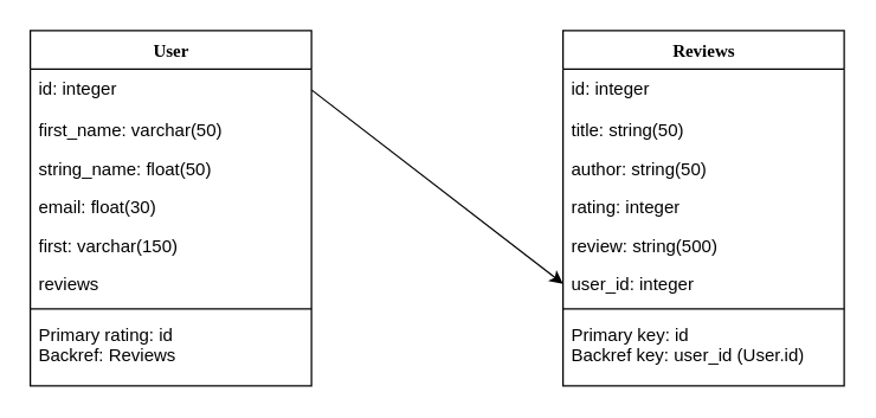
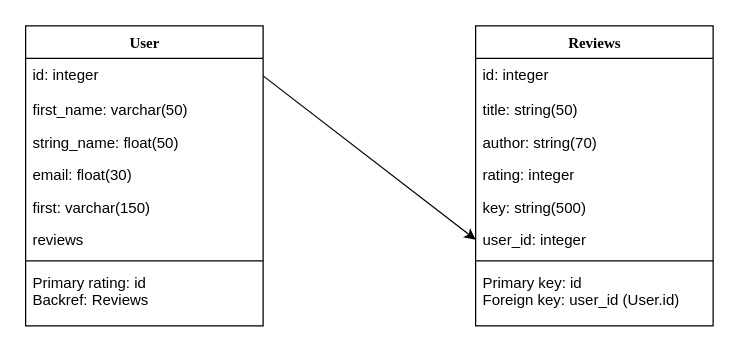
  <mxCell id="0" />
  <mxCell id="1" parent="0" />
  <mxCell id="2" value="Reviews" style="swimlane;html=1;fontStyle=1;align=center;verticalAlign=top;childLayout=stackLayout;horizontal=1;startSize=26;horizontalStack=0;resizeParent=1;resizeLast=0;collapsible=1;marginBottom=0;swimlaneFillColor=#ffffff;rounded=0;shadow=0;comic=0;labelBackgroundColor=none;strokeWidth=1;fillColor=none;fontFamily=Verdana;fontSize=12;strokeColor=#000000;swimlaneLine=1;" parent="1" vertex="1"><mxGeometry x="380" y="20" width="190" height="240" as="geometry" /></mxCell>
  <mxCell id="3" value="id: integer" style="text;html=1;strokeColor=none;fillColor=none;align=left;verticalAlign=top;spacingLeft=4;spacingRight=4;whiteSpace=wrap;overflow=hidden;rotatable=0;points=[[0,0.5],[1,0.5]];portConstraint=eastwest;" parent="2" vertex="1"><mxGeometry y="26" width="190" height="28" as="geometry" /></mxCell>
  <mxCell id="4" value="title: string(50)" style="text;html=1;strokeColor=none;fillColor=none;align=left;verticalAlign=top;spacingLeft=4;spacingRight=4;whiteSpace=wrap;overflow=hidden;rotatable=0;points=[[0,0.5],[1,0.5]];portConstraint=eastwest;" parent="2" vertex="1"><mxGeometry y="54" width="190" height="26" as="geometry" /></mxCell>
- <mxCell id="5" value="author: string(50)" style="text;html=1;strokeColor=none;fillColor=none;align=left;verticalAlign=top;spacingLeft=4;spacingRight=4;whiteSpace=wrap;overflow=hidden;rotatable=0;points=[[0,0.5],[1,0.5]];portConstraint=eastwest;" parent="2" vertex="1"><mxGeometry y="80" width="190" height="26" as="geometry" /></mxCell>
+ <mxCell id="5" value="author: string(70)" style="text;html=1;strokeColor=none;fillColor=none;align=left;verticalAlign=top;spacingLeft=4;spacingRight=4;whiteSpace=wrap;overflow=hidden;rotatable=0;points=[[0,0.5],[1,0.5]];portConstraint=eastwest;" parent="2" vertex="1"><mxGeometry y="80" width="190" height="26" as="geometry" /></mxCell>
  <mxCell id="6" value="rating: integer" style="text;html=1;strokeColor=none;fillColor=none;align=left;verticalAlign=top;spacingLeft=4;spacingRight=4;whiteSpace=wrap;overflow=hidden;rotatable=0;points=[[0,0.5],[1,0.5]];portConstraint=eastwest;" parent="2" vertex="1"><mxGeometry y="106" width="190" height="26" as="geometry" /></mxCell>
- <mxCell id="7" value="review: string(500)" style="text;html=1;strokeColor=none;fillColor=none;align=left;verticalAlign=top;spacingLeft=4;spacingRight=4;whiteSpace=wrap;overflow=hidden;rotatable=0;points=[[0,0.5],[1,0.5]];portConstraint=eastwest;" parent="2" vertex="1"><mxGeometry y="132" width="190" height="26" as="geometry" /></mxCell>
+ <mxCell id="7" value="key: string(500)" style="text;html=1;strokeColor=none;fillColor=none;align=left;verticalAlign=top;spacingLeft=4;spacingRight=4;whiteSpace=wrap;overflow=hidden;rotatable=0;points=[[0,0.5],[1,0.5]];portConstraint=eastwest;" parent="2" vertex="1"><mxGeometry y="132" width="190" height="26" as="geometry" /></mxCell>
  <mxCell id="8" value="user_id: integer" style="text;html=1;strokeColor=none;fillColor=none;align=left;verticalAlign=top;spacingLeft=4;spacingRight=4;whiteSpace=wrap;overflow=hidden;rotatable=0;points=[[0,0.5],[1,0.5]];portConstraint=eastwest;" parent="2" vertex="1"><mxGeometry y="158" width="190" height="26" as="geometry" /></mxCell>
  <mxCell id="9" value="" style="line;html=1;strokeWidth=1;fillColor=none;align=left;verticalAlign=middle;spacingTop=-1;spacingLeft=3;spacingRight=3;rotatable=0;labelPosition=right;points=[];portConstraint=eastwest;" parent="2" vertex="1"><mxGeometry y="184" width="190" height="8" as="geometry" /></mxCell>
- <mxCell id="10" value="Primary key: id&lt;br&gt;Backref key: user_id (User.id)" style="text;html=1;strokeColor=none;fillColor=none;align=left;verticalAlign=top;spacingLeft=4;spacingRight=4;whiteSpace=wrap;overflow=hidden;rotatable=0;points=[[0,0.5],[1,0.5]];portConstraint=eastwest;" parent="2" vertex="1"><mxGeometry y="192" width="190" height="48" as="geometry" /></mxCell>
+ <mxCell id="10" value="Primary key: id&lt;br&gt;Foreign key: user_id (User.id)" style="text;html=1;strokeColor=none;fillColor=none;align=left;verticalAlign=top;spacingLeft=4;spacingRight=4;whiteSpace=wrap;overflow=hidden;rotatable=0;points=[[0,0.5],[1,0.5]];portConstraint=eastwest;" parent="2" vertex="1"><mxGeometry y="192" width="190" height="48" as="geometry" /></mxCell>
  <mxCell id="11" value="" style="endArrow=classic;html=1;exitX=1;exitY=0.5;exitDx=0;exitDy=0;entryX=0;entryY=0.5;entryDx=0;entryDy=0;" parent="1" source="13" target="8" edge="1"><mxGeometry width="50" height="50" relative="1" as="geometry"><mxPoint x="230" y="57" as="sourcePoint" /><mxPoint x="310" y="157" as="targetPoint" /></mxGeometry></mxCell>
  <mxCell id="12" value="User" style="swimlane;html=1;fontStyle=1;align=center;verticalAlign=top;childLayout=stackLayout;horizontal=1;startSize=26;horizontalStack=0;resizeParent=1;resizeLast=0;collapsible=1;marginBottom=0;swimlaneFillColor=#ffffff;rounded=0;shadow=0;comic=0;labelBackgroundColor=none;strokeWidth=1;fillColor=none;fontFamily=Verdana;fontSize=12;strokeColor=#000000;swimlaneLine=1;" vertex="1" parent="1"><mxGeometry x="20" y="20" width="190" height="240" as="geometry" /></mxCell>
  <mxCell id="13" value="id: integer" style="text;html=1;strokeColor=none;fillColor=none;align=left;verticalAlign=top;spacingLeft=4;spacingRight=4;whiteSpace=wrap;overflow=hidden;rotatable=0;points=[[0,0.5],[1,0.5]];portConstraint=eastwest;" vertex="1" parent="12"><mxGeometry y="26" width="190" height="28" as="geometry" /></mxCell>
  <mxCell id="14" value="first_name: varchar(50)" style="text;html=1;strokeColor=none;fillColor=none;align=left;verticalAlign=top;spacingLeft=4;spacingRight=4;whiteSpace=wrap;overflow=hidden;rotatable=0;points=[[0,0.5],[1,0.5]];portConstraint=eastwest;" vertex="1" parent="12"><mxGeometry y="54" width="190" height="26" as="geometry" /></mxCell>
  <mxCell id="15" value="string_name: float(50)" style="text;html=1;strokeColor=none;fillColor=none;align=left;verticalAlign=top;spacingLeft=4;spacingRight=4;whiteSpace=wrap;overflow=hidden;rotatable=0;points=[[0,0.5],[1,0.5]];portConstraint=eastwest;" vertex="1" parent="12"><mxGeometry y="80" width="190" height="26" as="geometry" /></mxCell>
  <mxCell id="16" value="email: float(30)" style="text;html=1;strokeColor=none;fillColor=none;align=left;verticalAlign=top;spacingLeft=4;spacingRight=4;whiteSpace=wrap;overflow=hidden;rotatable=0;points=[[0,0.5],[1,0.5]];portConstraint=eastwest;" vertex="1" parent="12"><mxGeometry y="106" width="190" height="26" as="geometry" /></mxCell>
  <mxCell id="17" value="first: varchar(150)" style="text;html=1;strokeColor=none;fillColor=none;align=left;verticalAlign=top;spacingLeft=4;spacingRight=4;whiteSpace=wrap;overflow=hidden;rotatable=0;points=[[0,0.5],[1,0.5]];portConstraint=eastwest;" vertex="1" parent="12"><mxGeometry y="132" width="190" height="26" as="geometry" /></mxCell>
  <mxCell id="18" value="reviews" style="text;html=1;strokeColor=none;fillColor=none;align=left;verticalAlign=top;spacingLeft=4;spacingRight=4;whiteSpace=wrap;overflow=hidden;rotatable=0;points=[[0,0.5],[1,0.5]];portConstraint=eastwest;" vertex="1" parent="12"><mxGeometry y="158" width="190" height="26" as="geometry" /></mxCell>
  <mxCell id="19" value="" style="line;html=1;strokeWidth=1;fillColor=none;align=left;verticalAlign=middle;spacingTop=-1;spacingLeft=3;spacingRight=3;rotatable=0;labelPosition=right;points=[];portConstraint=eastwest;" vertex="1" parent="12"><mxGeometry y="184" width="190" height="8" as="geometry" /></mxCell>
  <mxCell id="20" value="Primary rating: id&lt;br&gt;Backref: Reviews" style="text;html=1;strokeColor=none;fillColor=none;align=left;verticalAlign=top;spacingLeft=4;spacingRight=4;whiteSpace=wrap;overflow=hidden;rotatable=0;points=[[0,0.5],[1,0.5]];portConstraint=eastwest;" vertex="1" parent="12"><mxGeometry y="192" width="190" height="48" as="geometry" /></mxCell>
